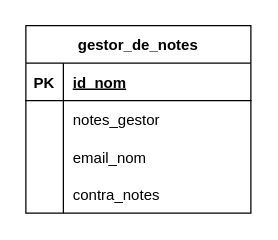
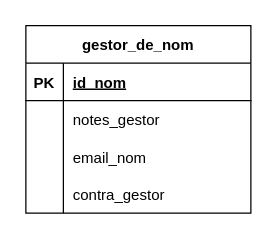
  <mxCell id="0" />
  <mxCell id="1" parent="0" />
- <mxCell id="2" value="gestor_de_notes" style="shape=table;startSize=30;container=1;collapsible=1;childLayout=tableLayout;fixedRows=1;rowLines=0;fontStyle=1;align=center;resizeLast=1;" vertex="1" parent="1"><mxGeometry x="20" y="20" width="180" height="150" as="geometry" /></mxCell>
+ <mxCell id="2" value="gestor_de_nom" style="shape=table;startSize=30;container=1;collapsible=1;childLayout=tableLayout;fixedRows=1;rowLines=0;fontStyle=1;align=center;resizeLast=1;" vertex="1" parent="1"><mxGeometry x="20" y="20" width="180" height="150" as="geometry" /></mxCell>
  <mxCell id="3" value="" style="shape=tableRow;horizontal=0;startSize=0;swimlaneHead=0;swimlaneBody=0;fillColor=none;collapsible=0;dropTarget=0;points=[[0,0.5],[1,0.5]];portConstraint=eastwest;top=0;left=0;right=0;bottom=1;" vertex="1" parent="2"><mxGeometry y="30" width="180" height="30" as="geometry" /></mxCell>
  <mxCell id="4" value="PK" style="shape=partialRectangle;connectable=0;fillColor=none;top=0;left=0;bottom=0;right=0;fontStyle=1;overflow=hidden;" vertex="1" parent="3"><mxGeometry width="30" height="30" as="geometry"><mxRectangle width="30" height="30" as="alternateBounds" /></mxGeometry></mxCell>
  <mxCell id="5" value="id_nom" style="shape=partialRectangle;connectable=0;fillColor=none;top=0;left=0;bottom=0;right=0;align=left;spacingLeft=6;fontStyle=5;overflow=hidden;" vertex="1" parent="3"><mxGeometry x="30" width="150" height="30" as="geometry"><mxRectangle width="150" height="30" as="alternateBounds" /></mxGeometry></mxCell>
  <mxCell id="6" value="" style="shape=tableRow;horizontal=0;startSize=0;swimlaneHead=0;swimlaneBody=0;fillColor=none;collapsible=0;dropTarget=0;points=[[0,0.5],[1,0.5]];portConstraint=eastwest;top=0;left=0;right=0;bottom=0;" vertex="1" parent="2"><mxGeometry y="60" width="180" height="30" as="geometry" /></mxCell>
  <mxCell id="7" value="" style="shape=partialRectangle;connectable=0;fillColor=none;top=0;left=0;bottom=0;right=0;editable=1;overflow=hidden;" vertex="1" parent="6"><mxGeometry width="30" height="30" as="geometry"><mxRectangle width="30" height="30" as="alternateBounds" /></mxGeometry></mxCell>
  <mxCell id="8" value="notes_gestor" style="shape=partialRectangle;connectable=0;fillColor=none;top=0;left=0;bottom=0;right=0;align=left;spacingLeft=6;overflow=hidden;" vertex="1" parent="6"><mxGeometry x="30" width="150" height="30" as="geometry"><mxRectangle width="150" height="30" as="alternateBounds" /></mxGeometry></mxCell>
  <mxCell id="9" value="" style="shape=tableRow;horizontal=0;startSize=0;swimlaneHead=0;swimlaneBody=0;fillColor=none;collapsible=0;dropTarget=0;points=[[0,0.5],[1,0.5]];portConstraint=eastwest;top=0;left=0;right=0;bottom=0;" vertex="1" parent="2"><mxGeometry y="90" width="180" height="30" as="geometry" /></mxCell>
  <mxCell id="10" value="" style="shape=partialRectangle;connectable=0;fillColor=none;top=0;left=0;bottom=0;right=0;editable=1;overflow=hidden;" vertex="1" parent="9"><mxGeometry width="30" height="30" as="geometry"><mxRectangle width="30" height="30" as="alternateBounds" /></mxGeometry></mxCell>
  <mxCell id="11" value="email_nom" style="shape=partialRectangle;connectable=0;fillColor=none;top=0;left=0;bottom=0;right=0;align=left;spacingLeft=6;overflow=hidden;" vertex="1" parent="9"><mxGeometry x="30" width="150" height="30" as="geometry"><mxRectangle width="150" height="30" as="alternateBounds" /></mxGeometry></mxCell>
  <mxCell id="12" value="" style="shape=tableRow;horizontal=0;startSize=0;swimlaneHead=0;swimlaneBody=0;fillColor=none;collapsible=0;dropTarget=0;points=[[0,0.5],[1,0.5]];portConstraint=eastwest;top=0;left=0;right=0;bottom=0;" vertex="1" parent="2"><mxGeometry y="120" width="180" height="30" as="geometry" /></mxCell>
  <mxCell id="13" value="" style="shape=partialRectangle;connectable=0;fillColor=none;top=0;left=0;bottom=0;right=0;editable=1;overflow=hidden;" vertex="1" parent="12"><mxGeometry width="30" height="30" as="geometry"><mxRectangle width="30" height="30" as="alternateBounds" /></mxGeometry></mxCell>
- <mxCell id="14" value="contra_notes" style="shape=partialRectangle;connectable=0;fillColor=none;top=0;left=0;bottom=0;right=0;align=left;spacingLeft=6;overflow=hidden;" vertex="1" parent="12"><mxGeometry x="30" width="150" height="30" as="geometry"><mxRectangle width="150" height="30" as="alternateBounds" /></mxGeometry></mxCell>
+ <mxCell id="14" value="contra_gestor" style="shape=partialRectangle;connectable=0;fillColor=none;top=0;left=0;bottom=0;right=0;align=left;spacingLeft=6;overflow=hidden;" vertex="1" parent="12"><mxGeometry x="30" width="150" height="30" as="geometry"><mxRectangle width="150" height="30" as="alternateBounds" /></mxGeometry></mxCell>
